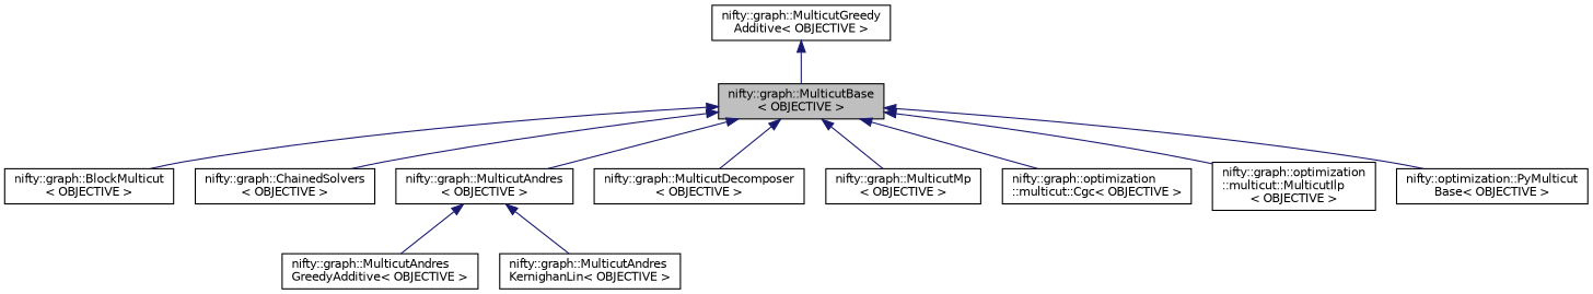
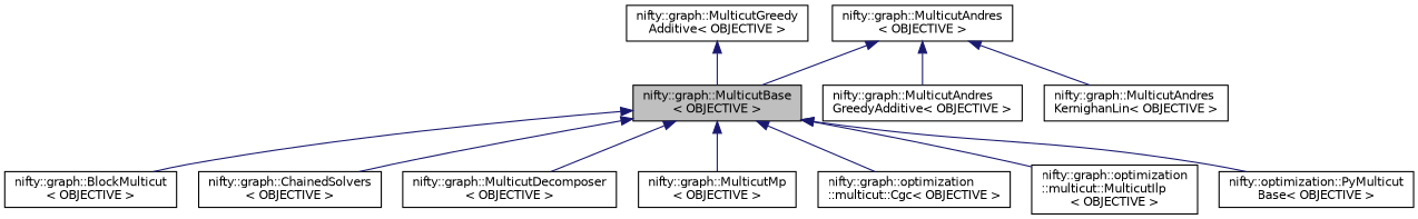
  digraph {
    rankdir=TB
    node [color=black fillcolor=white fontname=Helvetica fontsize=10 shape=record style=filled]
    edge [color=midnightblue dir=back fontname=Helvetica fontsize=10 labelfontname=Helvetica labelfontsize=10 style=solid]
    n1 [fillcolor=grey75 fontcolor=black height=0.2 label="nifty::graph::MulticutBase\l\< OBJECTIVE \>" width=0.4]
    n2 [height=0.2 label="nifty::graph::BlockMulticut\l\< OBJECTIVE \>" width=0.4]
    n3 [height=0.2 label="nifty::graph::ChainedSolvers\l\< OBJECTIVE \>" width=0.4]
    n4 [height=0.2 label="nifty::graph::MulticutAndres\l\< OBJECTIVE \>" width=0.4]
    n5 [height=0.2 label="nifty::graph::MulticutDecomposer\l\< OBJECTIVE \>" width=0.4]
    n6 [height=0.2 label="nifty::graph::MulticutMp\l\< OBJECTIVE \>" width=0.4]
    n7 [height=0.2 label="nifty::graph::optimization\l::multicut::Cgc\< OBJECTIVE \>" width=0.4]
    n8 [height=0.2 label="nifty::graph::optimization\l::multicut::MulticutIlp\l\< OBJECTIVE \>" width=0.4]
    n9 [height=0.2 label="nifty::optimization::PyMulticut\lBase\< OBJECTIVE \>" width=0.4]
    n10 [height=0.2 label="nifty::graph::MulticutAndres\lGreedyAdditive\< OBJECTIVE \>" width=0.4]
    n11 [height=0.2 label="nifty::graph::MulticutAndres\lKernighanLin\< OBJECTIVE \>" width=0.4]
    n12 [height=0.2 label="nifty::graph::MulticutGreedy\lAdditive\< OBJECTIVE \>" width=0.4]
    n1 -> n2
    n1 -> n3
-   n1 -> n4
+   n4 -> n1
    n1 -> n5
    n1 -> n6
    n1 -> n7
    n1 -> n8
    n1 -> n9
    n4 -> n10
    n4 -> n11
    n12 -> n1
  }
